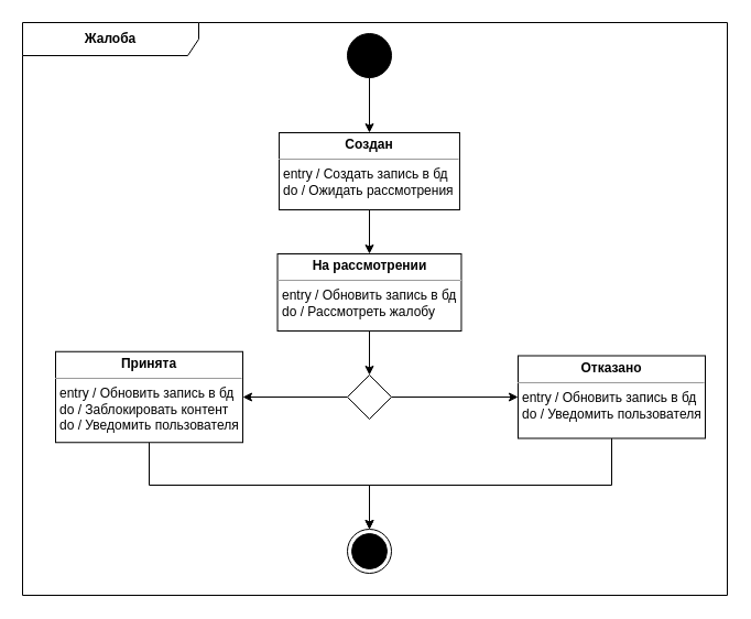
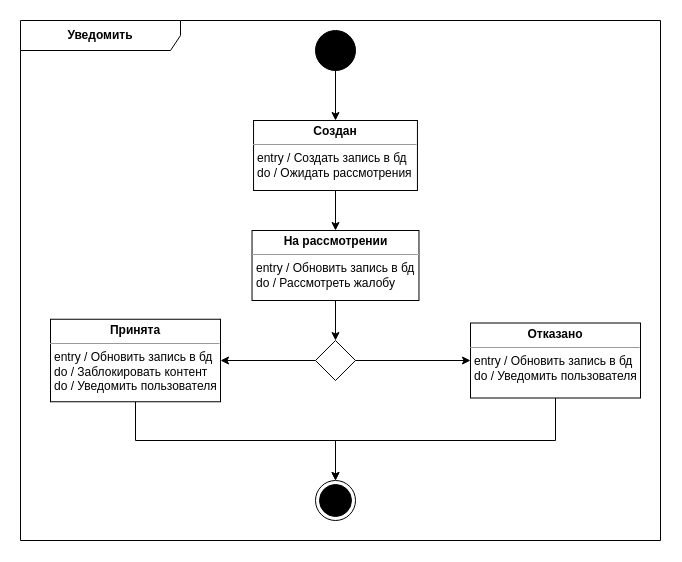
  <mxCell id="0" />
  <mxCell id="1" parent="0" />
  <mxCell id="2" style="edgeStyle=orthogonalEdgeStyle;rounded=0;orthogonalLoop=1;jettySize=auto;html=1;exitX=0.5;exitY=1;exitDx=0;exitDy=0;entryX=0.5;entryY=0;entryDx=0;entryDy=0;" edge="1" parent="1" source="3" target="5"><mxGeometry relative="1" as="geometry"><mxPoint x="335.005" y="120" as="targetPoint" /></mxGeometry></mxCell>
  <mxCell id="3" value="" style="ellipse;fillColor=strokeColor;html=1;" parent="1" vertex="1"><mxGeometry x="315" y="30" width="40" height="40" as="geometry" /></mxCell>
  <mxCell id="4" style="edgeStyle=orthogonalEdgeStyle;rounded=0;orthogonalLoop=1;jettySize=auto;html=1;exitX=0.5;exitY=1;exitDx=0;exitDy=0;entryX=0.5;entryY=0;entryDx=0;entryDy=0;" edge="1" parent="1" source="5" target="7"><mxGeometry relative="1" as="geometry" /></mxCell>
  <mxCell id="5" value="&lt;p style=&quot;margin:0px;margin-top:4px;text-align:center;&quot;&gt;&lt;b&gt;Создан&lt;/b&gt;&lt;/p&gt;&lt;hr size=&quot;1&quot;&gt;&lt;p style=&quot;margin:0px;margin-left:4px;&quot;&gt;entry / Создать запись в бд&lt;/p&gt;&lt;p style=&quot;margin:0px;margin-left:4px;&quot;&gt;do / Ожидать рассмотрения&lt;/p&gt;&lt;p style=&quot;margin:0px;margin-left:4px;&quot;&gt;&lt;br&gt;&lt;/p&gt;" style="verticalAlign=top;align=left;overflow=fill;fontSize=12;fontFamily=Helvetica;html=1;whiteSpace=wrap;" vertex="1" parent="1"><mxGeometry x="253.05" y="120" width="163.89" height="70" as="geometry" /></mxCell>
  <mxCell id="6" style="edgeStyle=orthogonalEdgeStyle;rounded=0;orthogonalLoop=1;jettySize=auto;html=1;exitX=0.5;exitY=1;exitDx=0;exitDy=0;entryX=0.5;entryY=0;entryDx=0;entryDy=0;" edge="1" parent="1" source="7" target="10"><mxGeometry relative="1" as="geometry" /></mxCell>
  <mxCell id="7" value="&lt;p style=&quot;margin:0px;margin-top:4px;text-align:center;&quot;&gt;&lt;b&gt;На рассмотрении&lt;/b&gt;&lt;/p&gt;&lt;hr size=&quot;1&quot;&gt;&lt;p style=&quot;margin:0px;margin-left:4px;&quot;&gt;entry / Обновить запись в бд&lt;/p&gt;&lt;p style=&quot;margin:0px;margin-left:4px;&quot;&gt;do / Рассмотреть жалобу&lt;/p&gt;" style="verticalAlign=top;align=left;overflow=fill;fontSize=12;fontFamily=Helvetica;html=1;whiteSpace=wrap;" vertex="1" parent="1"><mxGeometry x="251.53" y="230" width="166.94" height="70" as="geometry" /></mxCell>
  <mxCell id="8" style="edgeStyle=orthogonalEdgeStyle;rounded=0;orthogonalLoop=1;jettySize=auto;html=1;exitX=0;exitY=0.5;exitDx=0;exitDy=0;entryX=1;entryY=0.5;entryDx=0;entryDy=0;" edge="1" parent="1" source="10" target="14"><mxGeometry relative="1" as="geometry" /></mxCell>
  <mxCell id="9" style="edgeStyle=orthogonalEdgeStyle;rounded=0;orthogonalLoop=1;jettySize=auto;html=1;exitX=1;exitY=0.5;exitDx=0;exitDy=0;entryX=0;entryY=0.5;entryDx=0;entryDy=0;" edge="1" parent="1" source="10" target="12"><mxGeometry relative="1" as="geometry" /></mxCell>
  <mxCell id="10" value="" style="rhombus;whiteSpace=wrap;html=1;" vertex="1" parent="1"><mxGeometry x="314.99" y="340" width="40" height="40" as="geometry" /></mxCell>
  <mxCell id="11" style="edgeStyle=orthogonalEdgeStyle;rounded=0;orthogonalLoop=1;jettySize=auto;html=1;exitX=0.5;exitY=1;exitDx=0;exitDy=0;entryX=0.5;entryY=0;entryDx=0;entryDy=0;" edge="1" parent="1" source="12" target="15"><mxGeometry relative="1" as="geometry"><Array as="points"><mxPoint x="555" y="440" /><mxPoint x="335" y="440" /></Array></mxGeometry></mxCell>
  <mxCell id="12" value="&lt;p style=&quot;margin:0px;margin-top:4px;text-align:center;&quot;&gt;&lt;b&gt;Отказано&lt;/b&gt;&lt;/p&gt;&lt;hr size=&quot;1&quot;&gt;&lt;p style=&quot;margin:0px;margin-left:4px;&quot;&gt;entry / Обновить запись в бд&lt;/p&gt;&lt;p style=&quot;margin:0px;margin-left:4px;&quot;&gt;do / Уведомить пользователя&lt;/p&gt;" style="verticalAlign=top;align=left;overflow=fill;fontSize=12;fontFamily=Helvetica;html=1;whiteSpace=wrap;" vertex="1" parent="1"><mxGeometry x="470" y="322.5" width="170" height="75" as="geometry" /></mxCell>
  <mxCell id="13" style="edgeStyle=orthogonalEdgeStyle;rounded=0;orthogonalLoop=1;jettySize=auto;html=1;exitX=0.5;exitY=1;exitDx=0;exitDy=0;entryX=0.5;entryY=0;entryDx=0;entryDy=0;" edge="1" parent="1" source="14" target="15"><mxGeometry relative="1" as="geometry"><Array as="points"><mxPoint x="135" y="440" /><mxPoint x="335" y="440" /></Array></mxGeometry></mxCell>
  <mxCell id="14" value="&lt;p style=&quot;margin:0px;margin-top:4px;text-align:center;&quot;&gt;&lt;b&gt;Принята&lt;/b&gt;&lt;/p&gt;&lt;hr size=&quot;1&quot;&gt;&lt;p style=&quot;margin:0px;margin-left:4px;&quot;&gt;entry / Обновить запись в бд&lt;/p&gt;&lt;p style=&quot;margin:0px;margin-left:4px;&quot;&gt;do / Заблокировать контент&lt;/p&gt;&lt;p style=&quot;margin:0px;margin-left:4px;&quot;&gt;do / Уведомить пользователя&lt;/p&gt;" style="verticalAlign=top;align=left;overflow=fill;fontSize=12;fontFamily=Helvetica;html=1;whiteSpace=wrap;" vertex="1" parent="1"><mxGeometry x="50" y="318.75" width="170" height="82.5" as="geometry" /></mxCell>
  <mxCell id="15" value="" style="ellipse;html=1;shape=endState;fillColor=strokeColor;" vertex="1" parent="1"><mxGeometry x="315" y="480" width="40" height="40" as="geometry" /></mxCell>
- <mxCell id="16" value="&lt;b&gt;Жалоба&lt;/b&gt;" style="shape=umlFrame;whiteSpace=wrap;html=1;pointerEvents=0;recursiveResize=0;container=1;collapsible=0;width=160;" vertex="1" parent="1"><mxGeometry x="20" y="20" width="640" height="520" as="geometry" /></mxCell>
+ <mxCell id="16" value="&lt;b&gt;Уведомить&lt;/b&gt;" style="shape=umlFrame;whiteSpace=wrap;html=1;pointerEvents=0;recursiveResize=0;container=1;collapsible=0;width=160;" vertex="1" parent="1"><mxGeometry x="20" y="20" width="640" height="520" as="geometry" /></mxCell>
